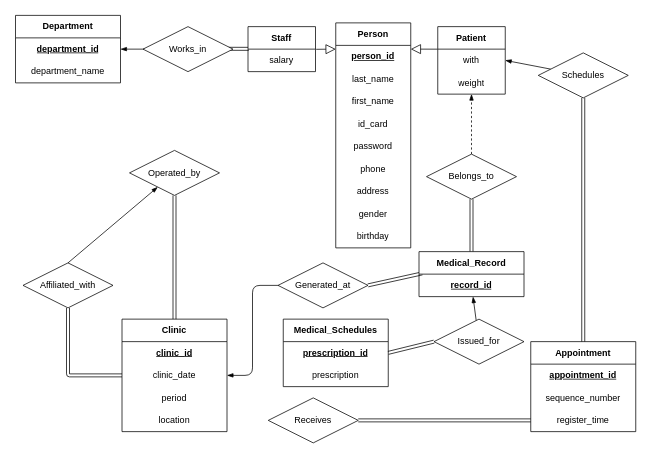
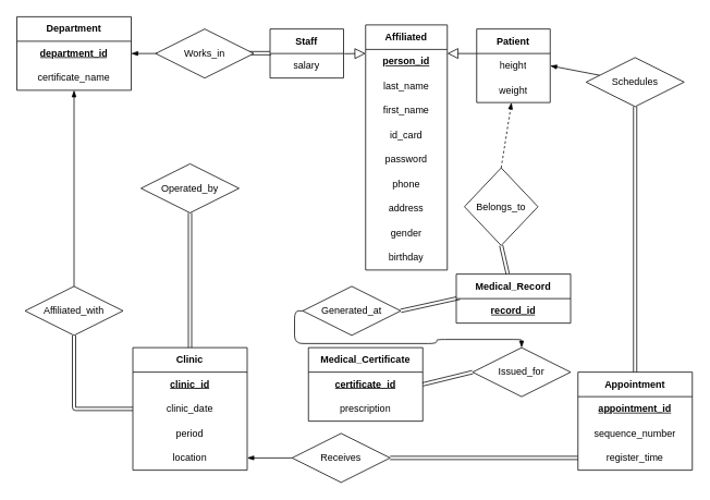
  <mxCell id="0" />
  <mxCell id="1" parent="0" />
- <mxCell id="2" value="&lt;b&gt;Person&lt;/b&gt;" style="swimlane;fontStyle=0;childLayout=stackLayout;horizontal=1;startSize=30;horizontalStack=0;resizeParent=1;resizeParentMax=0;resizeLast=0;collapsible=1;marginBottom=0;whiteSpace=wrap;html=1;movable=1;resizable=1;rotatable=1;deletable=1;editable=1;connectable=1;" parent="1" vertex="1"><mxGeometry x="447" y="30" width="100" height="300" as="geometry"><mxRectangle x="140" y="20" width="80" height="30" as="alternateBounds" /></mxGeometry></mxCell>
+ <mxCell id="2" value="&lt;b&gt;Affiliated&lt;/b&gt;" style="swimlane;fontStyle=0;childLayout=stackLayout;horizontal=1;startSize=30;horizontalStack=0;resizeParent=1;resizeParentMax=0;resizeLast=0;collapsible=1;marginBottom=0;whiteSpace=wrap;html=1;movable=1;resizable=1;rotatable=1;deletable=1;editable=1;connectable=1;" parent="1" vertex="1"><mxGeometry x="447" y="30" width="100" height="300" as="geometry"><mxRectangle x="140" y="20" width="80" height="30" as="alternateBounds" /></mxGeometry></mxCell>
  <mxCell id="3" value="&lt;u&gt;&lt;b&gt;person_id&lt;/b&gt;&lt;/u&gt;" style="text;strokeColor=none;fillColor=none;align=center;verticalAlign=middle;spacingLeft=4;spacingRight=4;overflow=hidden;points=[[0,0.5],[1,0.5]];portConstraint=eastwest;rotatable=0;whiteSpace=wrap;html=1;movable=0;resizable=0;deletable=0;editable=0;connectable=0;" parent="2" vertex="1"><mxGeometry y="30" width="100" height="30" as="geometry" /></mxCell>
  <mxCell id="4" value="last_name" style="text;strokeColor=none;fillColor=none;align=center;verticalAlign=middle;spacingLeft=4;spacingRight=4;overflow=hidden;points=[[0,0.5],[1,0.5]];portConstraint=eastwest;rotatable=0;whiteSpace=wrap;html=1;movable=0;resizable=0;deletable=0;editable=0;connectable=0;" parent="2" vertex="1"><mxGeometry y="60" width="100" height="30" as="geometry" /></mxCell>
  <mxCell id="5" value="first_name" style="text;strokeColor=none;fillColor=none;align=center;verticalAlign=middle;spacingLeft=4;spacingRight=4;overflow=hidden;points=[[0,0.5],[1,0.5]];portConstraint=eastwest;rotatable=0;whiteSpace=wrap;html=1;movable=0;resizable=0;deletable=0;editable=0;connectable=0;" parent="2" vertex="1"><mxGeometry y="90" width="100" height="30" as="geometry" /></mxCell>
  <mxCell id="6" value="id_card" style="text;strokeColor=none;fillColor=none;align=center;verticalAlign=middle;spacingLeft=4;spacingRight=4;overflow=hidden;points=[[0,0.5],[1,0.5]];portConstraint=eastwest;rotatable=0;whiteSpace=wrap;html=1;movable=0;resizable=0;deletable=0;editable=0;connectable=0;" parent="2" vertex="1"><mxGeometry y="120" width="100" height="30" as="geometry" /></mxCell>
  <mxCell id="7" value="password" style="text;strokeColor=none;fillColor=none;align=center;verticalAlign=middle;spacingLeft=4;spacingRight=4;overflow=hidden;points=[[0,0.5],[1,0.5]];portConstraint=eastwest;rotatable=0;whiteSpace=wrap;html=1;movable=0;resizable=0;deletable=0;editable=0;connectable=0;" parent="2" vertex="1"><mxGeometry y="150" width="100" height="30" as="geometry" /></mxCell>
  <mxCell id="8" value="phone" style="text;strokeColor=none;fillColor=none;align=center;verticalAlign=middle;spacingLeft=4;spacingRight=4;overflow=hidden;points=[[0,0.5],[1,0.5]];portConstraint=eastwest;rotatable=0;whiteSpace=wrap;html=1;movable=0;resizable=0;deletable=0;editable=0;connectable=0;" parent="2" vertex="1"><mxGeometry y="180" width="100" height="30" as="geometry" /></mxCell>
  <mxCell id="9" value="address" style="text;strokeColor=none;fillColor=none;align=center;verticalAlign=middle;spacingLeft=4;spacingRight=4;overflow=hidden;points=[[0,0.5],[1,0.5]];portConstraint=eastwest;rotatable=0;whiteSpace=wrap;html=1;movable=0;resizable=0;deletable=0;editable=0;connectable=0;" parent="2" vertex="1"><mxGeometry y="210" width="100" height="30" as="geometry" /></mxCell>
  <mxCell id="10" value="gender" style="text;strokeColor=none;fillColor=none;align=center;verticalAlign=middle;spacingLeft=4;spacingRight=4;overflow=hidden;points=[[0,0.5],[1,0.5]];portConstraint=eastwest;rotatable=0;whiteSpace=wrap;html=1;movable=0;resizable=0;deletable=0;editable=0;connectable=0;" parent="2" vertex="1"><mxGeometry y="240" width="100" height="30" as="geometry" /></mxCell>
  <mxCell id="11" value="birthday" style="text;strokeColor=none;fillColor=none;align=center;verticalAlign=middle;spacingLeft=4;spacingRight=4;overflow=hidden;points=[[0,0.5],[1,0.5]];portConstraint=eastwest;rotatable=0;whiteSpace=wrap;html=1;movable=0;resizable=0;deletable=0;editable=0;connectable=0;" parent="2" vertex="1"><mxGeometry y="270" width="100" height="30" as="geometry" /></mxCell>
  <mxCell id="12" style="edgeStyle=none;html=1;fontFamily=Helvetica;fontSize=12;endArrow=block;endFill=0;endSize=11;movable=1;resizable=1;rotatable=1;deletable=1;editable=1;connectable=1;exitX=1.01;exitY=0.008;exitDx=0;exitDy=0;exitPerimeter=0;" parent="1" source="15" edge="1"><mxGeometry relative="1" as="geometry"><mxPoint x="417" y="65" as="sourcePoint" /><mxPoint x="447" y="65" as="targetPoint" /></mxGeometry></mxCell>
  <mxCell id="13" style="edgeStyle=none;html=1;entryX=0.948;entryY=0.493;entryDx=0;entryDy=0;fontFamily=Helvetica;fontSize=12;endArrow=none;endFill=0;endSize=11;shape=link;exitX=0.011;exitY=-0.013;exitDx=0;exitDy=0;exitPerimeter=0;entryPerimeter=0;" parent="1" source="15" target="41" edge="1"><mxGeometry relative="1" as="geometry"><mxPoint x="277" y="65" as="targetPoint" /></mxGeometry></mxCell>
  <mxCell id="14" value="&lt;b&gt;Staff&lt;/b&gt;" style="swimlane;fontStyle=0;childLayout=stackLayout;horizontal=1;startSize=30;horizontalStack=0;resizeParent=1;resizeParentMax=0;resizeLast=0;collapsible=1;marginBottom=0;whiteSpace=wrap;html=1;movable=1;resizable=1;rotatable=1;deletable=1;editable=1;connectable=1;" parent="1" vertex="1"><mxGeometry x="330" y="35" width="90" height="60" as="geometry"><mxRectangle x="140" y="20" width="80" height="30" as="alternateBounds" /></mxGeometry></mxCell>
  <mxCell id="15" value="salary" style="text;strokeColor=none;fillColor=none;align=center;verticalAlign=middle;spacingLeft=4;spacingRight=4;overflow=hidden;points=[[0,0.5],[1,0.5]];portConstraint=eastwest;rotatable=1;whiteSpace=wrap;html=1;movable=1;resizable=1;deletable=1;editable=1;connectable=1;" parent="14" vertex="1"><mxGeometry y="30" width="90" height="30" as="geometry" /></mxCell>
  <mxCell id="16" style="edgeStyle=none;html=1;exitX=-0.001;exitY=0.002;exitDx=0;exitDy=0;fontFamily=Helvetica;fontSize=12;endArrow=block;endFill=0;endSize=11;movable=1;resizable=1;rotatable=1;deletable=1;editable=1;connectable=1;exitPerimeter=0;" parent="1" source="18" edge="1"><mxGeometry relative="1" as="geometry"><mxPoint x="547" y="65" as="targetPoint" /></mxGeometry></mxCell>
  <mxCell id="17" value="&lt;b&gt;Patient&lt;/b&gt;" style="swimlane;fontStyle=0;childLayout=stackLayout;horizontal=1;startSize=30;horizontalStack=0;resizeParent=1;resizeParentMax=0;resizeLast=0;collapsible=1;marginBottom=0;whiteSpace=wrap;html=1;movable=1;resizable=1;rotatable=1;deletable=1;editable=1;connectable=1;" parent="1" vertex="1"><mxGeometry x="583" y="35" width="90" height="90" as="geometry"><mxRectangle x="140" y="20" width="80" height="30" as="alternateBounds" /></mxGeometry></mxCell>
- <mxCell id="18" value="with" style="text;strokeColor=none;fillColor=none;align=center;verticalAlign=middle;spacingLeft=4;spacingRight=4;overflow=hidden;points=[[0,0.5],[1,0.5]];portConstraint=eastwest;rotatable=1;whiteSpace=wrap;html=1;movable=1;resizable=1;deletable=1;editable=1;connectable=1;" parent="17" vertex="1"><mxGeometry y="30" width="90" height="30" as="geometry" /></mxCell>
+ <mxCell id="18" value="height" style="text;strokeColor=none;fillColor=none;align=center;verticalAlign=middle;spacingLeft=4;spacingRight=4;overflow=hidden;points=[[0,0.5],[1,0.5]];portConstraint=eastwest;rotatable=1;whiteSpace=wrap;html=1;movable=1;resizable=1;deletable=1;editable=1;connectable=1;" parent="17" vertex="1"><mxGeometry y="30" width="90" height="30" as="geometry" /></mxCell>
  <mxCell id="19" value="weight" style="text;strokeColor=none;fillColor=none;align=center;verticalAlign=middle;spacingLeft=4;spacingRight=4;overflow=hidden;points=[[0,0.5],[1,0.5]];portConstraint=eastwest;rotatable=1;whiteSpace=wrap;html=1;movable=1;resizable=1;deletable=1;editable=1;connectable=1;" parent="17" vertex="1"><mxGeometry y="60" width="90" height="30" as="geometry" /></mxCell>
  <mxCell id="20" value="&lt;b&gt;Department&lt;/b&gt;" style="swimlane;fontStyle=0;childLayout=stackLayout;horizontal=1;startSize=30;horizontalStack=0;resizeParent=1;resizeParentMax=0;resizeLast=0;collapsible=1;marginBottom=0;whiteSpace=wrap;html=1;movable=1;resizable=1;rotatable=1;deletable=1;editable=1;connectable=1;" parent="1" vertex="1"><mxGeometry y="20" width="140" height="90" as="geometry" x="20"><mxRectangle x="-80" y="425" width="80" height="30" as="alternateBounds" /></mxGeometry></mxCell>
  <mxCell id="21" value="&lt;b&gt;&lt;u&gt;department_id&lt;/u&gt;&lt;/b&gt;" style="text;strokeColor=none;fillColor=none;align=center;verticalAlign=middle;spacingLeft=4;spacingRight=4;overflow=hidden;points=[[0,0.5],[1,0.5]];portConstraint=eastwest;rotatable=1;whiteSpace=wrap;html=1;movable=1;resizable=1;deletable=1;editable=1;connectable=1;" parent="20" vertex="1"><mxGeometry y="30" width="140" height="30" as="geometry" /></mxCell>
- <mxCell id="22" value="department_name" style="text;strokeColor=none;fillColor=none;align=center;verticalAlign=middle;spacingLeft=4;spacingRight=4;overflow=hidden;points=[[0,0.5],[1,0.5]];portConstraint=eastwest;rotatable=1;whiteSpace=wrap;html=1;movable=1;resizable=1;deletable=1;editable=1;connectable=1;" parent="20" vertex="1"><mxGeometry y="60" width="140" height="30" as="geometry" /></mxCell>
+ <mxCell id="22" value="certificate_name" style="text;strokeColor=none;fillColor=none;align=center;verticalAlign=middle;spacingLeft=4;spacingRight=4;overflow=hidden;points=[[0,0.5],[1,0.5]];portConstraint=eastwest;rotatable=1;whiteSpace=wrap;html=1;movable=1;resizable=1;deletable=1;editable=1;connectable=1;" parent="20" vertex="1"><mxGeometry y="60" width="140" height="30" as="geometry" /></mxCell>
  <mxCell id="23" value="&lt;b&gt;Appointment&lt;/b&gt;" style="swimlane;fontStyle=0;childLayout=stackLayout;horizontal=1;startSize=30;horizontalStack=0;resizeParent=1;resizeParentMax=0;resizeLast=0;collapsible=1;marginBottom=0;whiteSpace=wrap;html=1;movable=1;resizable=1;rotatable=1;deletable=1;editable=1;connectable=1;" parent="1" vertex="1"><mxGeometry x="707" y="455" width="140" height="120" as="geometry"><mxRectangle x="140" y="20" width="80" height="30" as="alternateBounds" /></mxGeometry></mxCell>
  <mxCell id="24" value="&lt;b&gt;&lt;u&gt;appointment_id&lt;/u&gt;&lt;/b&gt;" style="text;strokeColor=none;fillColor=none;align=center;verticalAlign=middle;spacingLeft=4;spacingRight=4;overflow=hidden;points=[[0,0.5],[1,0.5]];portConstraint=eastwest;rotatable=1;whiteSpace=wrap;html=1;movable=1;resizable=1;deletable=1;editable=1;connectable=1;" parent="23" vertex="1"><mxGeometry y="30" width="140" height="30" as="geometry" /></mxCell>
  <mxCell id="25" value="sequence_number" style="text;strokeColor=none;fillColor=none;align=center;verticalAlign=middle;spacingLeft=4;spacingRight=4;overflow=hidden;points=[[0,0.5],[1,0.5]];portConstraint=eastwest;rotatable=1;whiteSpace=wrap;html=1;movable=1;resizable=1;deletable=1;editable=1;connectable=1;" parent="23" vertex="1"><mxGeometry y="60" width="140" height="30" as="geometry" /></mxCell>
  <mxCell id="26" value="register_time" style="text;strokeColor=none;fillColor=none;align=center;verticalAlign=middle;spacingLeft=4;spacingRight=4;overflow=hidden;points=[[0,0.5],[1,0.5]];portConstraint=eastwest;rotatable=1;whiteSpace=wrap;html=1;movable=1;resizable=1;deletable=1;editable=1;connectable=1;" parent="23" vertex="1"><mxGeometry y="90" width="140" height="30" as="geometry" /></mxCell>
  <mxCell id="27" style="html=1;entryX=0.5;entryY=1;entryDx=0;entryDy=0;fontFamily=Helvetica;fontSize=12;endArrow=none;endFill=0;shape=link;exitX=0;exitY=0.5;exitDx=0;exitDy=0;edgeStyle=orthogonalEdgeStyle;" parent="1" source="30" target="43" edge="1"><mxGeometry relative="1" as="geometry" /></mxCell>
  <mxCell id="28" value="&lt;b&gt;Clinic&lt;/b&gt;" style="swimlane;fontStyle=0;childLayout=stackLayout;horizontal=1;startSize=30;horizontalStack=0;resizeParent=1;resizeParentMax=0;resizeLast=0;collapsible=1;marginBottom=0;whiteSpace=wrap;html=1;movable=1;resizable=1;rotatable=1;deletable=1;editable=1;connectable=1;" parent="1" vertex="1"><mxGeometry x="162" y="425" width="140" height="150" as="geometry"><mxRectangle x="140" y="20" width="80" height="30" as="alternateBounds" /></mxGeometry></mxCell>
  <mxCell id="29" value="&lt;b&gt;&lt;u&gt;clinic_id&lt;/u&gt;&lt;/b&gt;" style="text;strokeColor=none;fillColor=none;align=center;verticalAlign=middle;spacingLeft=4;spacingRight=4;overflow=hidden;points=[[0,0.5],[1,0.5]];portConstraint=eastwest;rotatable=1;whiteSpace=wrap;html=1;movable=1;resizable=1;deletable=1;editable=1;connectable=1;" parent="28" vertex="1"><mxGeometry y="30" width="140" height="30" as="geometry" /></mxCell>
  <mxCell id="30" value="clinic_date" style="text;strokeColor=none;fillColor=none;align=center;verticalAlign=middle;spacingLeft=4;spacingRight=4;overflow=hidden;points=[[0,0.5],[1,0.5]];portConstraint=eastwest;rotatable=1;whiteSpace=wrap;html=1;movable=1;resizable=1;deletable=1;editable=1;connectable=1;" parent="28" vertex="1"><mxGeometry y="60" width="140" height="30" as="geometry" /></mxCell>
  <mxCell id="31" value="period" style="text;strokeColor=none;fillColor=none;align=center;verticalAlign=middle;spacingLeft=4;spacingRight=4;overflow=hidden;points=[[0,0.5],[1,0.5]];portConstraint=eastwest;rotatable=1;whiteSpace=wrap;html=1;movable=1;resizable=1;deletable=1;editable=1;connectable=1;" parent="28" vertex="1"><mxGeometry y="90" width="140" height="30" as="geometry" /></mxCell>
  <mxCell id="32" value="location" style="text;strokeColor=none;fillColor=none;align=center;verticalAlign=middle;spacingLeft=4;spacingRight=4;overflow=hidden;points=[[0,0.5],[1,0.5]];portConstraint=eastwest;rotatable=1;whiteSpace=wrap;html=1;movable=1;resizable=1;deletable=1;editable=1;connectable=1;" parent="28" vertex="1"><mxGeometry y="120" width="140" height="30" as="geometry" /></mxCell>
  <mxCell id="33" style="edgeStyle=none;html=1;entryX=1;entryY=0.5;entryDx=0;entryDy=0;fontFamily=Helvetica;fontSize=12;endArrow=blockThin;endFill=1;shape=link;exitX=0.031;exitY=-0.033;exitDx=0;exitDy=0;exitPerimeter=0;" parent="1" source="36" target="49" edge="1"><mxGeometry relative="1" as="geometry"><mxPoint x="538" y="345" as="sourcePoint" /></mxGeometry></mxCell>
  <mxCell id="34" style="edgeStyle=none;shape=link;html=1;entryX=0.5;entryY=1;entryDx=0;entryDy=0;fontFamily=Helvetica;fontSize=12;endArrow=blockThin;endFill=1;" parent="1" source="35" target="47" edge="1"><mxGeometry relative="1" as="geometry" /></mxCell>
  <mxCell id="35" value="&lt;b&gt;Medical_Record&lt;/b&gt;" style="swimlane;fontStyle=0;childLayout=stackLayout;horizontal=1;startSize=30;horizontalStack=0;resizeParent=1;resizeParentMax=0;resizeLast=0;collapsible=1;marginBottom=0;whiteSpace=wrap;html=1;movable=1;resizable=1;rotatable=1;deletable=1;editable=1;connectable=1;" parent="1" vertex="1"><mxGeometry x="558" y="335" width="140" height="60" as="geometry"><mxRectangle x="140" y="20" width="80" height="30" as="alternateBounds" /></mxGeometry></mxCell>
  <mxCell id="36" value="&lt;b&gt;&lt;u&gt;record_id&lt;/u&gt;&lt;/b&gt;" style="text;strokeColor=none;fillColor=none;align=center;verticalAlign=middle;spacingLeft=4;spacingRight=4;overflow=hidden;points=[[0,0.5],[1,0.5]];portConstraint=eastwest;rotatable=1;whiteSpace=wrap;html=1;movable=1;resizable=1;deletable=1;editable=1;connectable=1;" parent="35" vertex="1"><mxGeometry y="30" width="140" height="30" as="geometry" /></mxCell>
- <mxCell id="37" value="&lt;b&gt;Medical_Schedules&lt;/b&gt;" style="swimlane;fontStyle=0;childLayout=stackLayout;horizontal=1;startSize=30;horizontalStack=0;resizeParent=1;resizeParentMax=0;resizeLast=0;collapsible=1;marginBottom=0;whiteSpace=wrap;html=1;movable=1;resizable=1;rotatable=1;deletable=1;editable=1;connectable=1;" parent="1" vertex="1"><mxGeometry x="377" y="425" width="140" height="90" as="geometry"><mxRectangle x="140" y="20" width="80" height="30" as="alternateBounds" /></mxGeometry></mxCell>
- <mxCell id="38" value="&lt;b&gt;&lt;u&gt;prescription_id&lt;/u&gt;&lt;/b&gt;" style="text;strokeColor=none;fillColor=none;align=center;verticalAlign=middle;spacingLeft=4;spacingRight=4;overflow=hidden;points=[[0,0.5],[1,0.5]];portConstraint=eastwest;rotatable=1;whiteSpace=wrap;html=1;movable=1;resizable=1;deletable=1;editable=1;connectable=1;" parent="37" vertex="1"><mxGeometry y="30" width="140" height="30" as="geometry" /></mxCell>
+ <mxCell id="37" value="&lt;b&gt;Medical_Certificate&lt;/b&gt;" style="swimlane;fontStyle=0;childLayout=stackLayout;horizontal=1;startSize=30;horizontalStack=0;resizeParent=1;resizeParentMax=0;resizeLast=0;collapsible=1;marginBottom=0;whiteSpace=wrap;html=1;movable=1;resizable=1;rotatable=1;deletable=1;editable=1;connectable=1;" parent="1" vertex="1"><mxGeometry x="377" y="425" width="140" height="90" as="geometry"><mxRectangle x="140" y="20" width="80" height="30" as="alternateBounds" /></mxGeometry></mxCell>
+ <mxCell id="38" value="&lt;b&gt;&lt;u&gt;certificate_id&lt;/u&gt;&lt;/b&gt;" style="text;strokeColor=none;fillColor=none;align=center;verticalAlign=middle;spacingLeft=4;spacingRight=4;overflow=hidden;points=[[0,0.5],[1,0.5]];portConstraint=eastwest;rotatable=1;whiteSpace=wrap;html=1;movable=1;resizable=1;deletable=1;editable=1;connectable=1;" parent="37" vertex="1"><mxGeometry y="30" width="140" height="30" as="geometry" /></mxCell>
  <mxCell id="39" value="prescription" style="text;strokeColor=none;fillColor=none;align=center;verticalAlign=middle;spacingLeft=4;spacingRight=4;overflow=hidden;points=[[0,0.5],[1,0.5]];portConstraint=eastwest;rotatable=1;whiteSpace=wrap;html=1;movable=1;resizable=1;deletable=1;editable=1;connectable=1;" parent="37" vertex="1"><mxGeometry y="60" width="140" height="30" as="geometry" /></mxCell>
  <mxCell id="40" style="edgeStyle=none;html=1;exitX=0;exitY=0.5;exitDx=0;exitDy=0;entryX=1;entryY=0.5;entryDx=0;entryDy=0;fontFamily=Helvetica;fontSize=12;endArrow=blockThin;endFill=1;" parent="1" target="21" edge="1"><mxGeometry relative="1" as="geometry"><mxPoint x="200" y="65" as="sourcePoint" /></mxGeometry></mxCell>
  <mxCell id="41" value="Works_in" style="shape=rhombus;perimeter=rhombusPerimeter;whiteSpace=wrap;html=1;align=center;fontFamily=Helvetica;fontSize=12;" parent="1" vertex="1"><mxGeometry x="190" y="35" width="120" height="60" as="geometry" /></mxCell>
- <mxCell id="42" style="html=1;exitX=0.5;exitY=0;exitDx=0;exitDy=0;fontFamily=Helvetica;fontSize=12;endArrow=blockThin;endFill=1;" parent="1" source="43" target="44" edge="1"><mxGeometry relative="1" as="geometry"><mxPoint x="137" y="105" as="targetPoint" /></mxGeometry></mxCell>
+ <mxCell id="42" style="html=1;exitX=0.5;exitY=0;exitDx=0;exitDy=0;fontFamily=Helvetica;fontSize=12;endArrow=blockThin;endFill=1;entryX=0.5;entryY=1;entryDx=0;entryDy=0;" parent="1" source="43" target="20" edge="1"><mxGeometry relative="1" as="geometry"><mxPoint x="137" y="105" as="targetPoint" /></mxGeometry></mxCell>
  <mxCell id="43" value="&lt;span style=&quot;text-align: left;&quot;&gt;Affiliated_with&lt;/span&gt;" style="shape=rhombus;perimeter=rhombusPerimeter;whiteSpace=wrap;html=1;align=center;fontFamily=Helvetica;fontSize=12;" parent="1" vertex="1"><mxGeometry x="30" y="350" width="120" height="60" as="geometry" /></mxCell>
  <mxCell id="44" value="Operated_by" style="shape=rhombus;perimeter=rhombusPerimeter;whiteSpace=wrap;html=1;align=center;labelBackgroundColor=none;fontFamily=Helvetica;fontSize=12;" parent="1" vertex="1"><mxGeometry x="172" y="200" width="120" height="60" as="geometry" /></mxCell>
  <mxCell id="45" style="shape=link;html=1;entryX=0.5;entryY=1;entryDx=0;entryDy=0;fontFamily=Helvetica;fontSize=12;endArrow=none;endFill=0;exitX=0.5;exitY=0;exitDx=0;exitDy=0;edgeStyle=orthogonalEdgeStyle;" parent="1" source="28" target="44" edge="1"><mxGeometry relative="1" as="geometry"><mxPoint x="157" y="415" as="sourcePoint" /></mxGeometry></mxCell>
  <mxCell id="46" style="edgeStyle=none;html=1;fontFamily=Helvetica;fontSize=12;endArrow=blockThin;endFill=1;exitX=0.5;exitY=0;exitDx=0;exitDy=0;dashed=1;" parent="1" source="47" target="19" edge="1"><mxGeometry relative="1" as="geometry" /></mxCell>
- <mxCell id="47" value="Belongs_to" style="shape=rhombus;perimeter=rhombusPerimeter;whiteSpace=wrap;html=1;align=center;labelBackgroundColor=none;fontFamily=Helvetica;fontSize=12;" parent="1" vertex="1"><mxGeometry x="568" y="205" width="120" height="60" as="geometry" /></mxCell>
- <mxCell id="48" style="html=1;entryX=1;entryY=0.5;entryDx=0;entryDy=0;fontFamily=Helvetica;fontSize=12;endArrow=blockThin;endFill=1;exitX=0;exitY=0.5;exitDx=0;exitDy=0;edgeStyle=orthogonalEdgeStyle;" parent="1" source="49" target="30" edge="1"><mxGeometry relative="1" as="geometry" /></mxCell>
+ <mxCell id="47" value="Belongs_to" style="shape=rhombus;perimeter=rhombusPerimeter;whiteSpace=wrap;html=1;align=center;labelBackgroundColor=none;fontFamily=Helvetica;fontSize=12;" parent="1" vertex="1"><mxGeometry x="568" y="205" width="90" height="95" as="geometry" /></mxCell>
+ <mxCell id="48" style="html=1;fontFamily=Helvetica;fontSize=12;endArrow=blockThin;endFill=1;exitX=0;exitY=0.5;exitDx=0;exitDy=0;edgeStyle=orthogonalEdgeStyle;" parent="1" source="49" target="52" edge="1"><mxGeometry relative="1" as="geometry" /></mxCell>
  <mxCell id="49" value="Generated_at" style="shape=rhombus;perimeter=rhombusPerimeter;whiteSpace=wrap;html=1;align=center;labelBackgroundColor=none;fontFamily=Helvetica;fontSize=12;" parent="1" vertex="1"><mxGeometry x="370" y="350" width="120" height="60" as="geometry" /></mxCell>
- <mxCell id="50" style="edgeStyle=none;html=1;fontFamily=Helvetica;fontSize=12;endArrow=blockThin;endFill=1;" parent="1" source="52" target="36" edge="1"><mxGeometry relative="1" as="geometry" /></mxCell>
  <mxCell id="51" style="edgeStyle=none;html=1;entryX=1;entryY=0.5;entryDx=0;entryDy=0;fontFamily=Helvetica;fontSize=12;endArrow=blockThin;endFill=1;shape=link;exitX=0;exitY=0.5;exitDx=0;exitDy=0;" parent="1" source="52" target="38" edge="1"><mxGeometry relative="1" as="geometry"><mxPoint x="547" y="455" as="sourcePoint" /></mxGeometry></mxCell>
  <mxCell id="52" value="Issued_for" style="shape=rhombus;perimeter=rhombusPerimeter;whiteSpace=wrap;html=1;align=center;labelBackgroundColor=none;fontFamily=Helvetica;fontSize=12;" parent="1" vertex="1"><mxGeometry x="578" y="425" width="120" height="60" as="geometry" /></mxCell>
  <mxCell id="53" style="edgeStyle=none;html=1;entryX=1;entryY=0.5;entryDx=0;entryDy=0;fontFamily=Helvetica;fontSize=12;endArrow=blockThin;endFill=1;" parent="1" source="54" target="18" edge="1"><mxGeometry relative="1" as="geometry" /></mxCell>
  <mxCell id="54" value="Schedules" style="shape=rhombus;perimeter=rhombusPerimeter;whiteSpace=wrap;html=1;align=center;labelBackgroundColor=none;fontFamily=Helvetica;fontSize=12;" parent="1" vertex="1"><mxGeometry x="717" y="70" width="120" height="60" as="geometry" /></mxCell>
+ <mxCell id="55" style="edgeStyle=none;html=1;entryX=1;entryY=0.5;entryDx=0;entryDy=0;fontFamily=Helvetica;fontSize=12;endArrow=blockThin;endFill=1;" parent="1" source="57" target="32" edge="1"><mxGeometry relative="1" as="geometry" /></mxCell>
  <mxCell id="56" style="edgeStyle=none;shape=link;html=1;entryX=0;entryY=0.5;entryDx=0;entryDy=0;fontFamily=Helvetica;fontSize=12;endArrow=blockThin;endFill=1;" parent="1" source="57" target="26" edge="1"><mxGeometry relative="1" as="geometry" /></mxCell>
  <mxCell id="57" value="Receives" style="shape=rhombus;perimeter=rhombusPerimeter;whiteSpace=wrap;html=1;align=center;labelBackgroundColor=none;fontFamily=Helvetica;fontSize=12;" parent="1" vertex="1"><mxGeometry x="357" y="530" width="120" height="60" as="geometry" /></mxCell>
  <mxCell id="58" style="edgeStyle=none;html=1;entryX=0.5;entryY=1;entryDx=0;entryDy=0;fontFamily=Helvetica;fontSize=12;endArrow=blockThin;endFill=1;shape=link;exitX=0.5;exitY=0;exitDx=0;exitDy=0;" parent="1" source="23" target="54" edge="1"><mxGeometry relative="1" as="geometry" /></mxCell>
